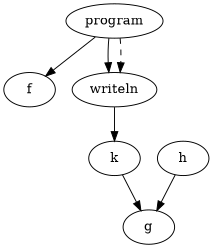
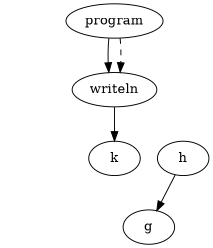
  digraph {
    program
-   f
    writeln
    h
    g
    k
-   program -> f
    program -> writeln
    program -> writeln [style=dashed]
    writeln -> k
    h -> g
-   k -> g
  }
